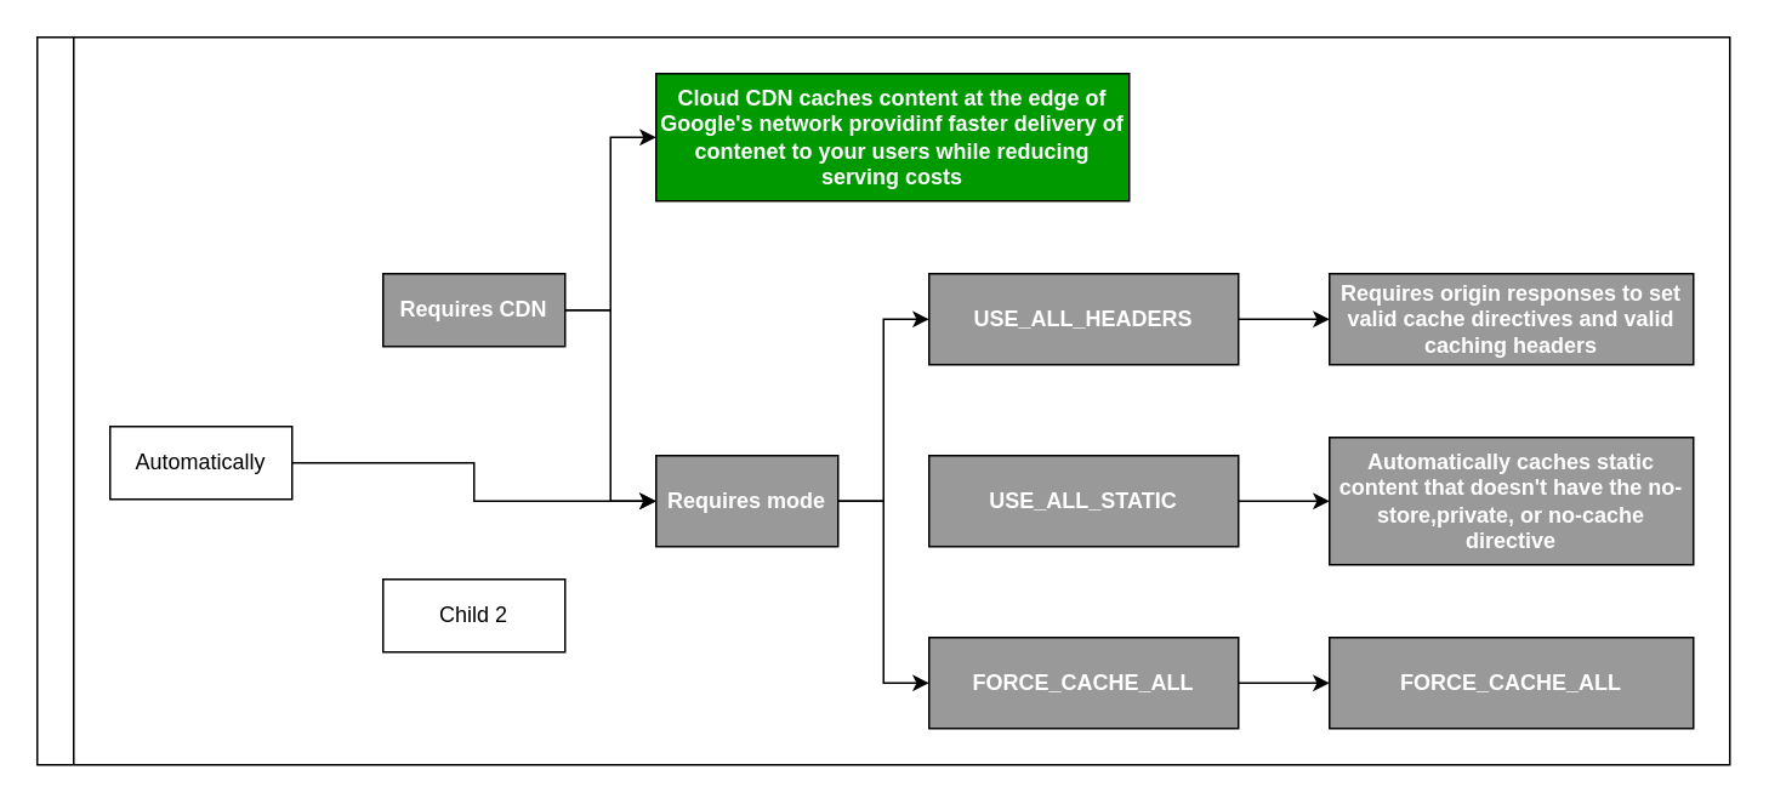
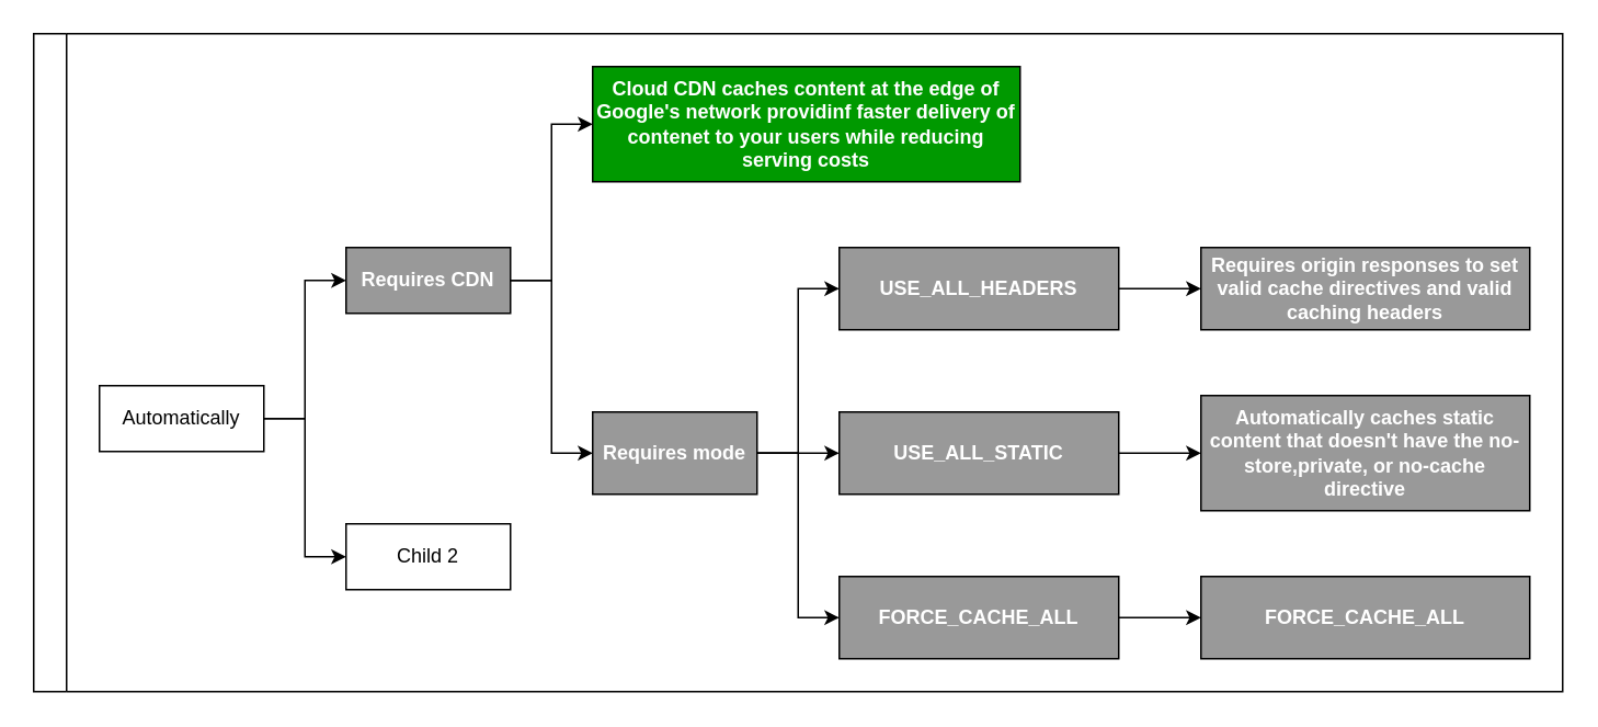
  <mxCell id="0" />
  <mxCell id="1" parent="0" />
  <mxCell id="2" value="" style="swimlane;startSize=20;horizontal=0;childLayout=treeLayout;horizontalTree=1;resizable=0;containerType=tree;" vertex="1" parent="1"><mxGeometry x="20" y="20" width="930" height="400" as="geometry" /></mxCell>
  <mxCell id="3" value="Automatically" style="whiteSpace=wrap;html=1;" vertex="1" parent="2"><mxGeometry x="40" y="214" width="100" height="40" as="geometry" /></mxCell>
  <mxCell id="4" value="&lt;font color=&quot;#ffffff&quot;&gt;&lt;b&gt;Requires CDN&lt;/b&gt;&lt;/font&gt;" style="whiteSpace=wrap;html=1;fillColor=#999999;" vertex="1" parent="2"><mxGeometry x="190" y="130" width="100" height="40" as="geometry" /></mxCell>
- <mxCell id="5" value="" style="edgeStyle=elbowEdgeStyle;elbow=horizontal;html=1;rounded=0;" edge="1" parent="2" source="3" target="11"><mxGeometry relative="1" as="geometry" /></mxCell>
+ <mxCell id="5" value="" style="edgeStyle=elbowEdgeStyle;elbow=horizontal;html=1;rounded=0;" edge="1" parent="2" source="3" target="4"><mxGeometry relative="1" as="geometry" /></mxCell>
  <mxCell id="6" value="Child 2" style="whiteSpace=wrap;html=1;" vertex="1" parent="2"><mxGeometry x="190" y="298" width="100" height="40" as="geometry" /></mxCell>
+ <mxCell id="7" value="" style="edgeStyle=elbowEdgeStyle;elbow=horizontal;html=1;rounded=0;" edge="1" parent="2" source="3" target="6"><mxGeometry relative="1" as="geometry" /></mxCell>
  <mxCell id="8" value="" style="edgeStyle=elbowEdgeStyle;elbow=horizontal;html=1;rounded=0;" edge="1" target="9" source="4" parent="2"><mxGeometry relative="1" as="geometry"><mxPoint x="250" y="-76.2" as="sourcePoint" /></mxGeometry></mxCell>
  <mxCell id="9" value="&lt;font color=&quot;#ffffff&quot;&gt;&lt;b&gt;Cloud CDN caches content at the edge of Google's network providinf faster delivery of contenet to your users while reducing serving costs&lt;/b&gt;&lt;/font&gt;" style="whiteSpace=wrap;html=1;fillColor=#009900;" vertex="1" parent="2"><mxGeometry x="340" y="20" width="260" height="70" as="geometry" /></mxCell>
  <mxCell id="10" value="" style="edgeStyle=elbowEdgeStyle;elbow=horizontal;html=1;rounded=0;" edge="1" target="11" source="4" parent="2"><mxGeometry relative="1" as="geometry"><mxPoint x="400" y="-38.8" as="sourcePoint" /></mxGeometry></mxCell>
  <mxCell id="11" value="&lt;font color=&quot;#ffffff&quot;&gt;&lt;b&gt;Requires mode&lt;/b&gt;&lt;/font&gt;" style="whiteSpace=wrap;html=1;fillColor=#999999;" vertex="1" parent="2"><mxGeometry x="340" y="230" width="100" height="50" as="geometry" /></mxCell>
  <mxCell id="12" value="" style="edgeStyle=elbowEdgeStyle;elbow=horizontal;html=1;rounded=0;" edge="1" target="13" source="11" parent="2"><mxGeometry relative="1" as="geometry"><mxPoint x="400" y="81.2" as="sourcePoint" /></mxGeometry></mxCell>
  <mxCell id="13" value="&lt;font color=&quot;#ffffff&quot;&gt;&lt;b&gt;USE_ALL_HEADERS&lt;/b&gt;&lt;/font&gt;" style="whiteSpace=wrap;html=1;fillColor=#999999;" vertex="1" parent="2"><mxGeometry x="490" y="130" width="170" height="50" as="geometry" /></mxCell>
  <mxCell id="14" value="" style="edgeStyle=elbowEdgeStyle;elbow=horizontal;html=1;rounded=0;" edge="1" target="15" source="13" parent="2"><mxGeometry relative="1" as="geometry"><mxPoint x="550" y="136.2" as="sourcePoint" /></mxGeometry></mxCell>
  <mxCell id="15" value="&lt;font color=&quot;#ffffff&quot;&gt;&lt;b&gt;Requires origin responses to set valid cache directives and valid caching headers&lt;/b&gt;&lt;/font&gt;" style="whiteSpace=wrap;html=1;fillColor=#999999;" vertex="1" parent="2"><mxGeometry x="710" y="130" width="200" height="50" as="geometry" /></mxCell>
+ <mxCell id="16" value="" style="edgeStyle=elbowEdgeStyle;elbow=horizontal;html=1;rounded=0;" edge="1" target="17" source="11" parent="2"><mxGeometry relative="1" as="geometry"><mxPoint x="550" y="136.2" as="sourcePoint" /></mxGeometry></mxCell>
  <mxCell id="17" value="&lt;font color=&quot;#ffffff&quot;&gt;&lt;b&gt;USE_ALL_STATIC&lt;/b&gt;&lt;/font&gt;" style="whiteSpace=wrap;html=1;fillColor=#999999;" vertex="1" parent="2"><mxGeometry x="490" y="230" width="170" height="50" as="geometry" /></mxCell>
  <mxCell id="18" value="" style="edgeStyle=elbowEdgeStyle;elbow=horizontal;html=1;rounded=0;" edge="1" target="19" source="17" parent="2"><mxGeometry relative="1" as="geometry"><mxPoint x="550" y="305.2" as="sourcePoint" /></mxGeometry></mxCell>
  <mxCell id="19" value="&lt;font color=&quot;#ffffff&quot;&gt;&lt;b&gt;Automatically caches static content that doesn't have the no-store,private, or no-cache directive&lt;/b&gt;&lt;/font&gt;" style="whiteSpace=wrap;html=1;fillColor=#999999;" vertex="1" parent="2"><mxGeometry x="710" y="220" width="200" height="70" as="geometry" /></mxCell>
  <mxCell id="20" value="" style="edgeStyle=elbowEdgeStyle;elbow=horizontal;html=1;rounded=0;" edge="1" target="21" source="11" parent="2"><mxGeometry relative="1" as="geometry"><mxPoint x="550" y="307.3" as="sourcePoint" /></mxGeometry></mxCell>
  <mxCell id="21" value="&lt;font color=&quot;#ffffff&quot;&gt;&lt;b&gt;FORCE_CACHE_ALL&lt;/b&gt;&lt;/font&gt;" style="whiteSpace=wrap;html=1;fillColor=#999999;" vertex="1" parent="2"><mxGeometry x="490" y="330" width="170" height="50" as="geometry" /></mxCell>
  <mxCell id="22" value="" style="edgeStyle=elbowEdgeStyle;elbow=horizontal;html=1;rounded=0;" edge="1" target="23" source="21" parent="2"><mxGeometry relative="1" as="geometry"><mxPoint x="550" y="514.7" as="sourcePoint" /></mxGeometry></mxCell>
  <mxCell id="23" value="&lt;font color=&quot;#ffffff&quot;&gt;&lt;b&gt;FORCE_CACHE_ALL&lt;/b&gt;&lt;/font&gt;" style="whiteSpace=wrap;html=1;fillColor=#999999;" vertex="1" parent="2"><mxGeometry x="710" y="330" width="200" height="50" as="geometry" /></mxCell>
